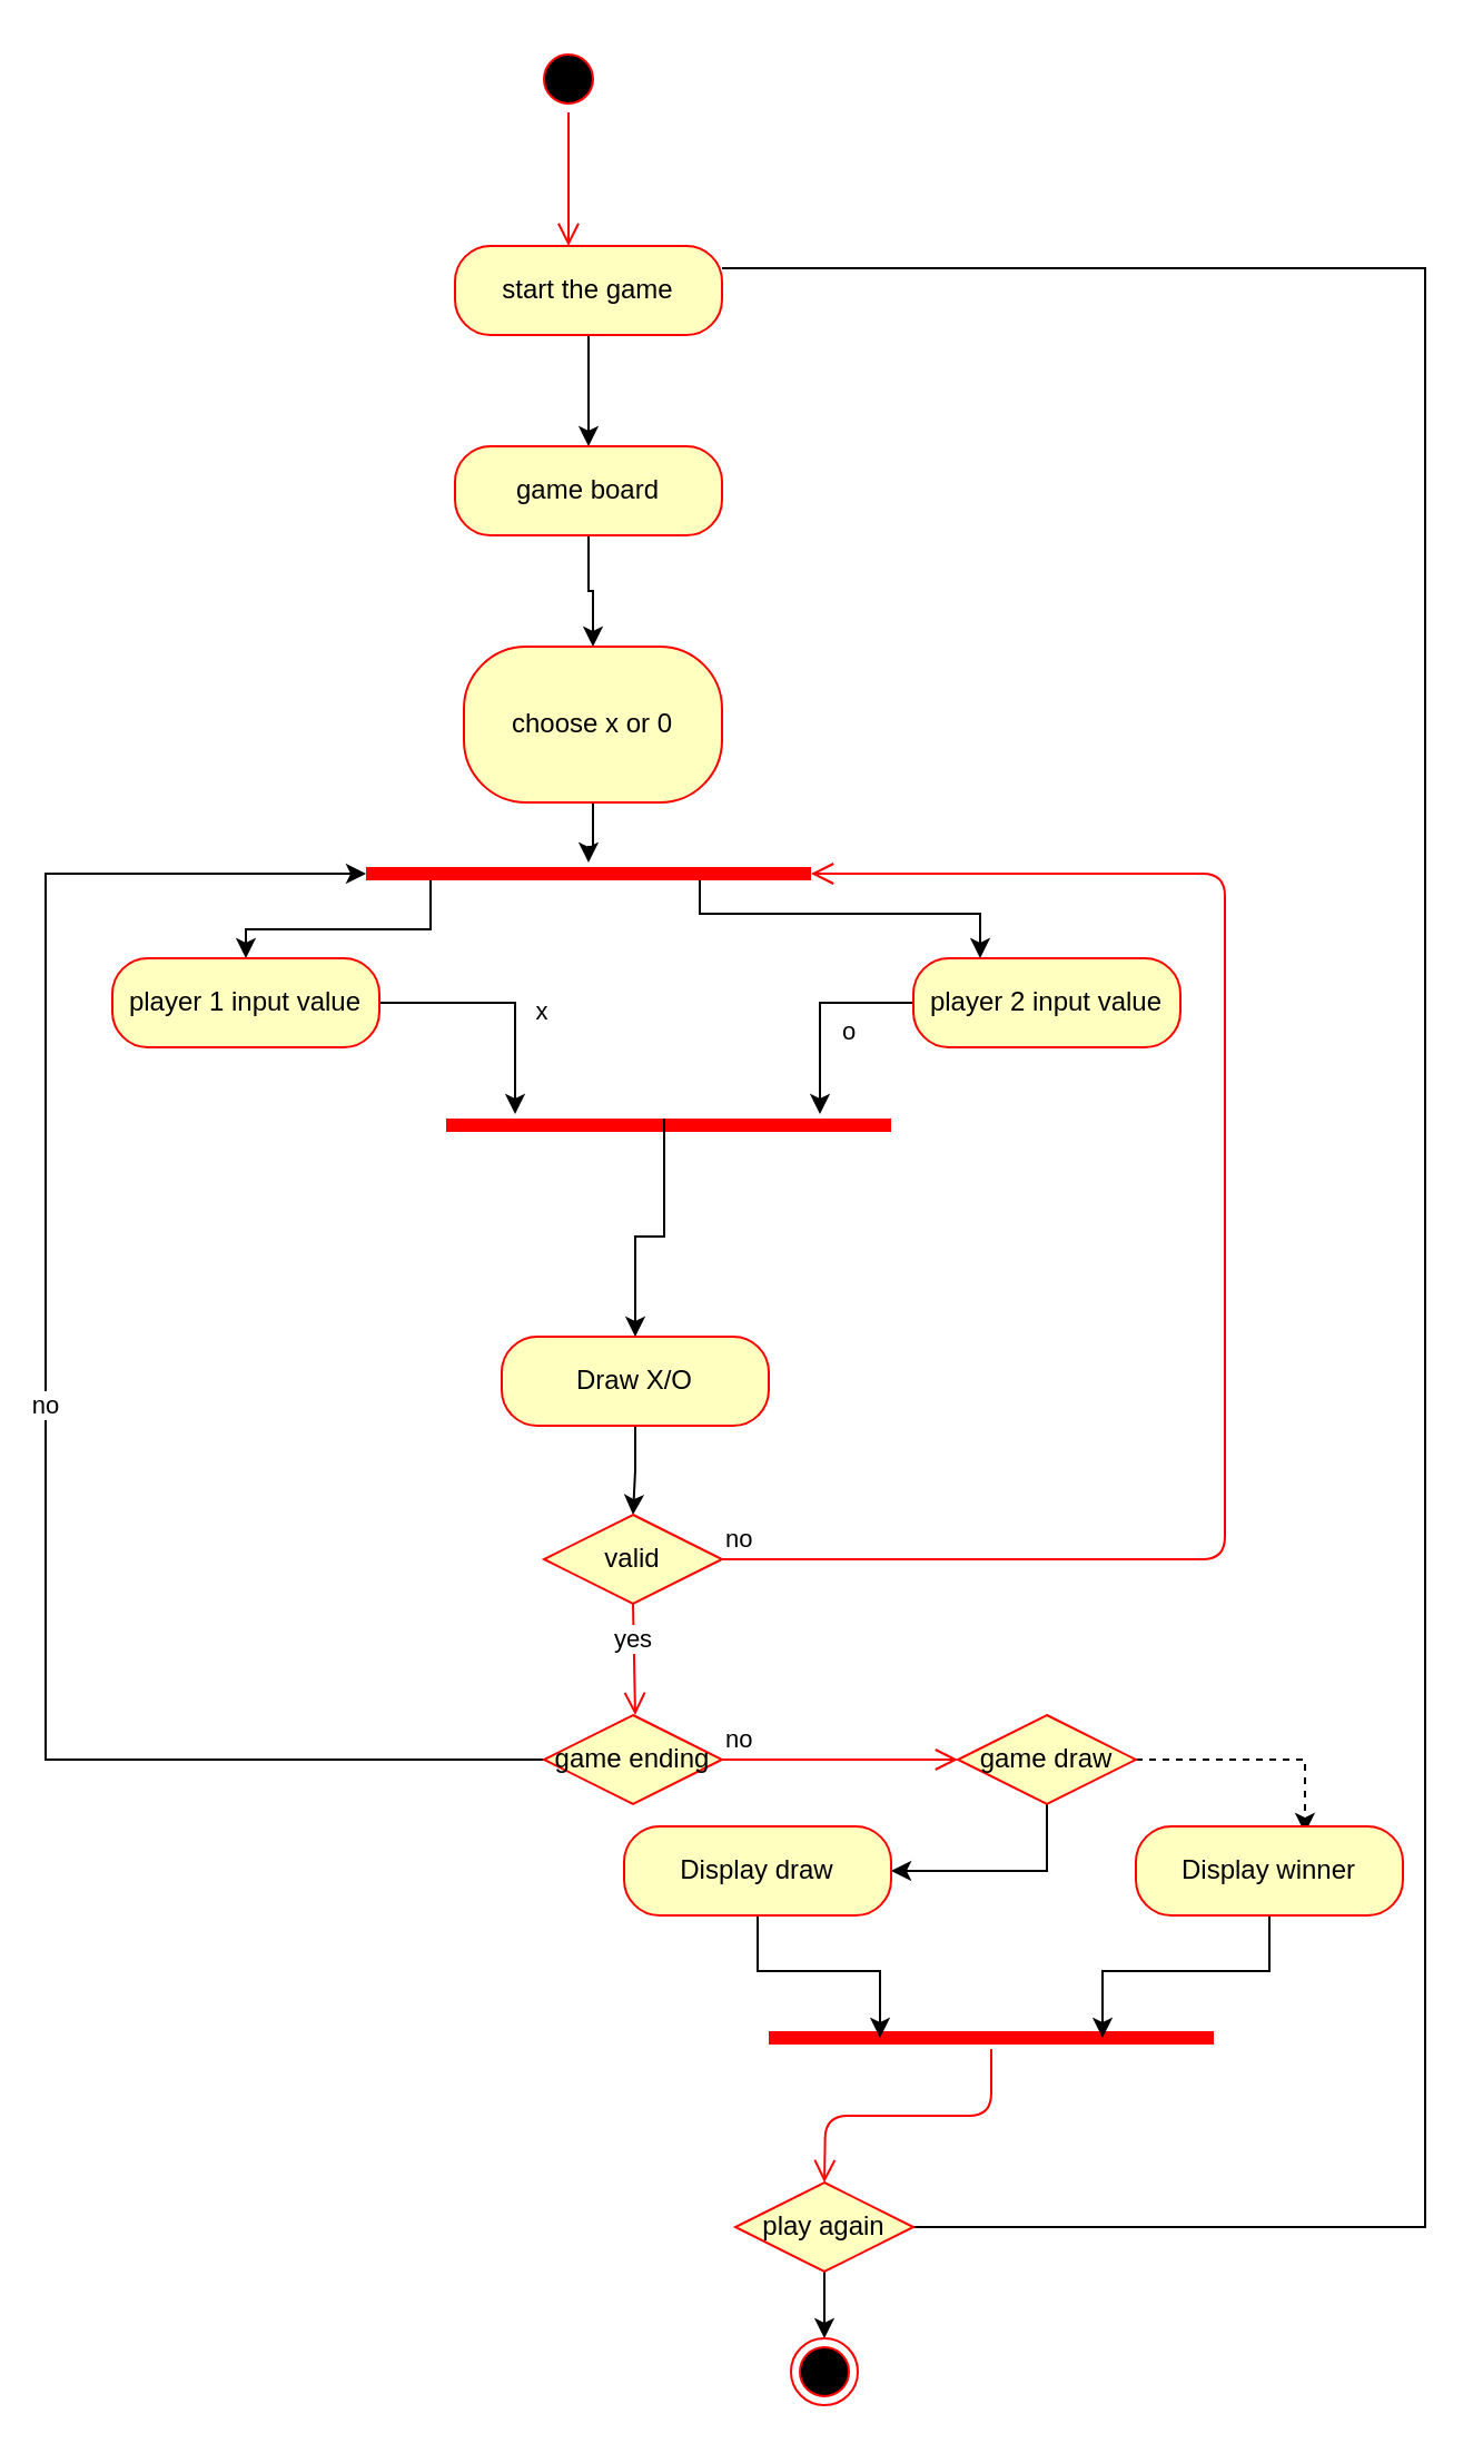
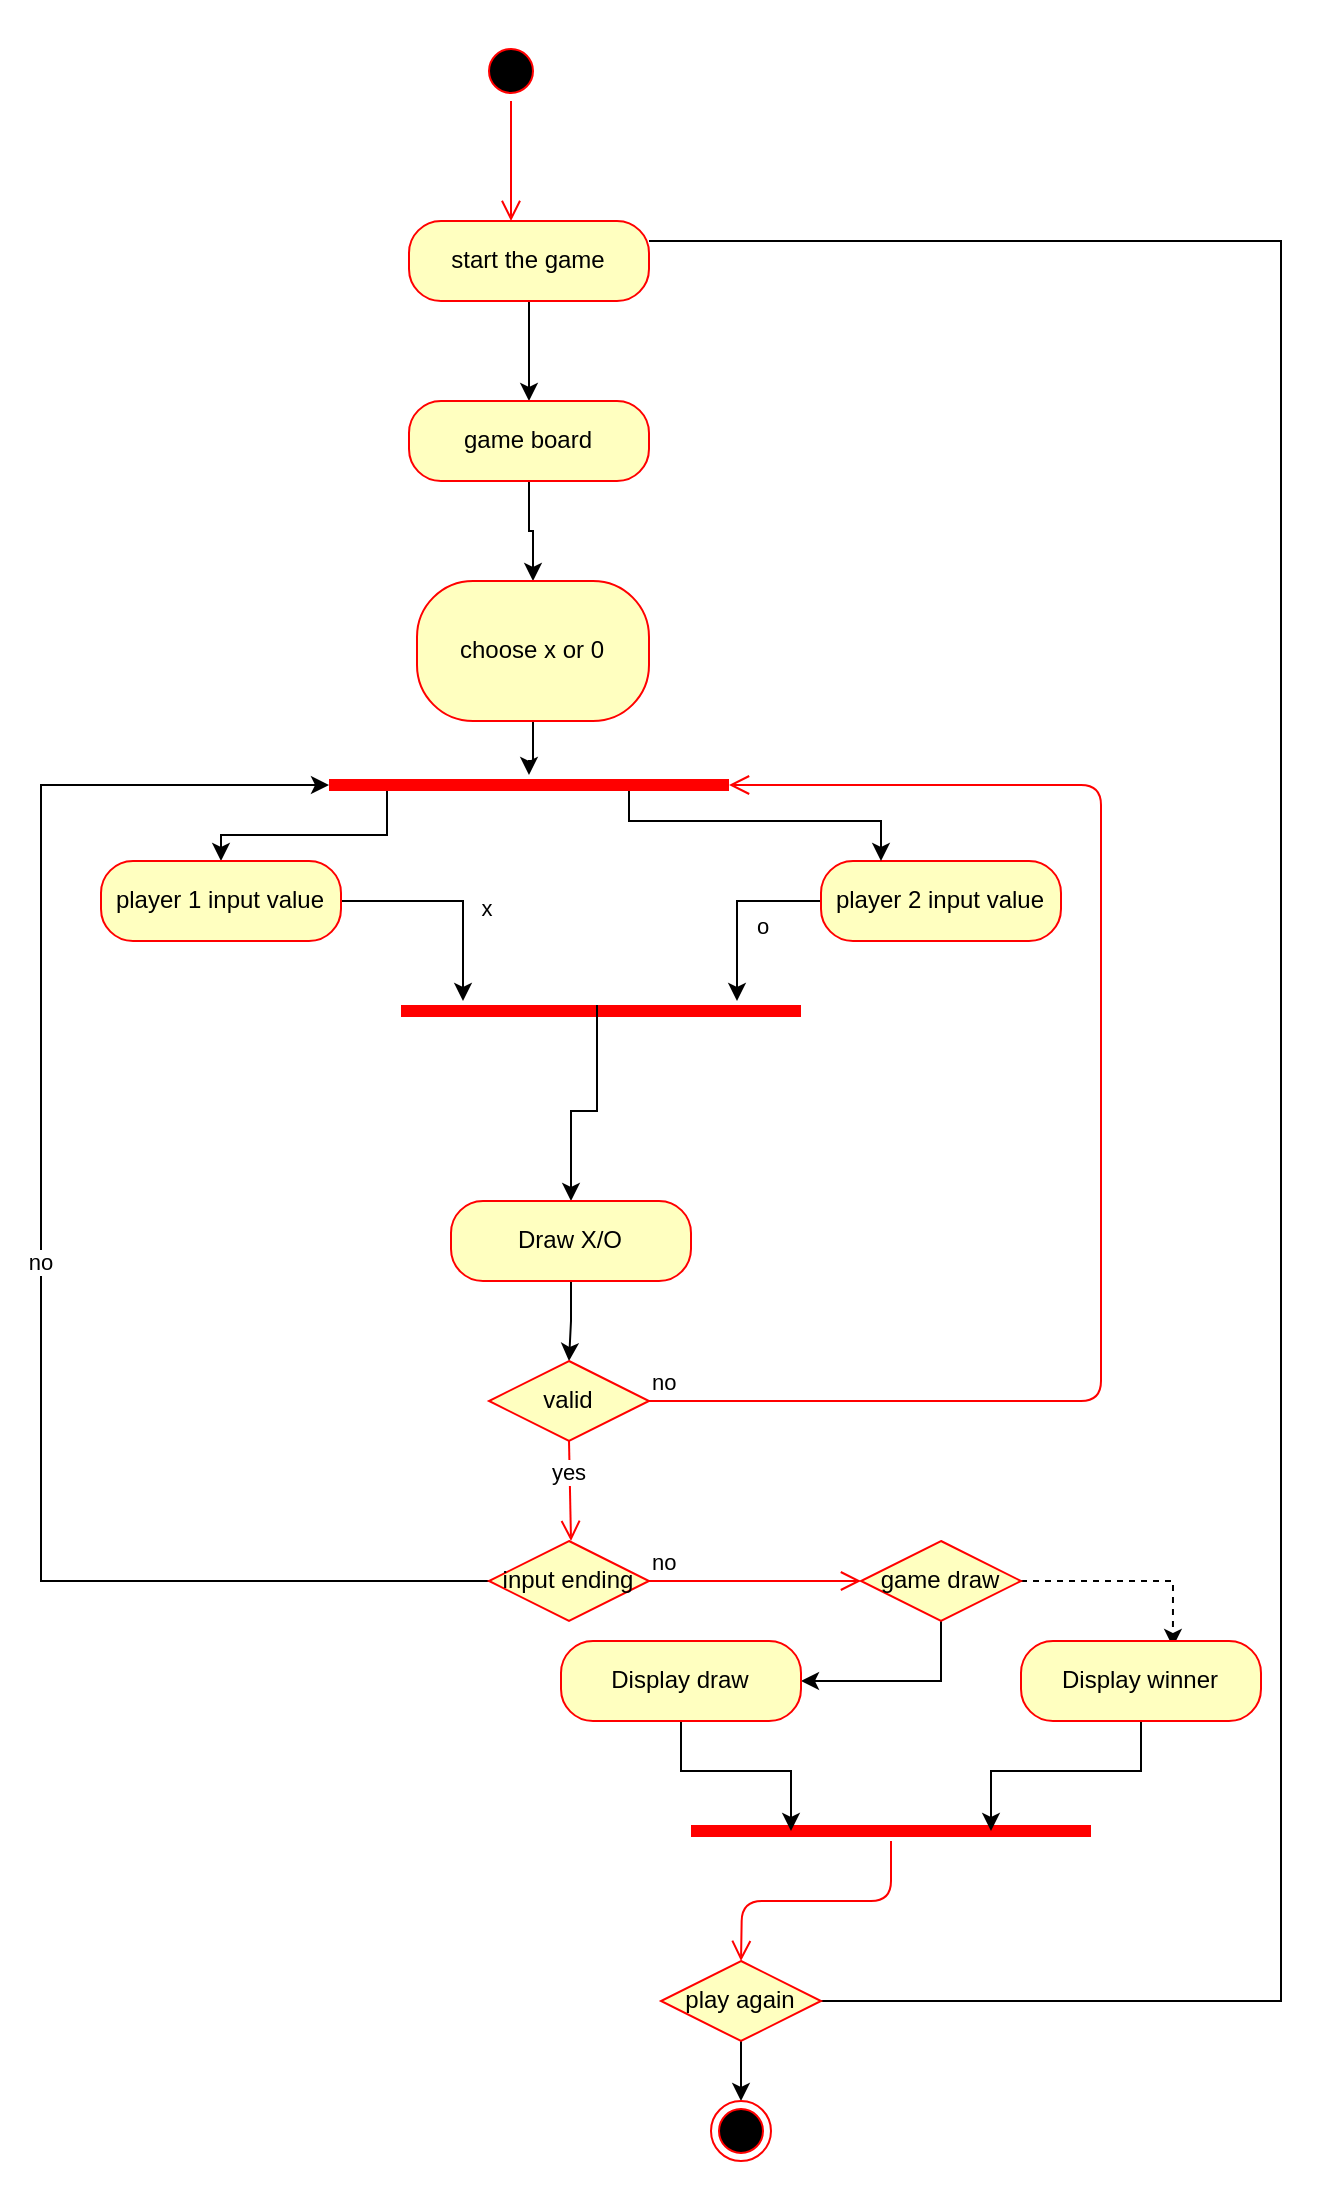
  <mxCell id="0" />
  <mxCell id="1" parent="0" />
  <mxCell id="2" value="" style="ellipse;html=1;shape=startState;fillColor=#000000;strokeColor=#ff0000;" parent="1" vertex="1"><mxGeometry x="240" y="20" width="30" height="30" as="geometry" /></mxCell>
  <mxCell id="3" value="" style="edgeStyle=orthogonalEdgeStyle;html=1;verticalAlign=bottom;endArrow=open;endSize=8;strokeColor=#ff0000;" parent="1" source="2" edge="1"><mxGeometry relative="1" as="geometry"><mxPoint x="255" y="110" as="targetPoint" /></mxGeometry></mxCell>
  <mxCell id="4" value="" style="edgeStyle=orthogonalEdgeStyle;rounded=0;orthogonalLoop=1;jettySize=auto;html=1;" parent="1" source="5" target="7" edge="1"><mxGeometry relative="1" as="geometry" /></mxCell>
  <mxCell id="5" value="start the game" style="rounded=1;whiteSpace=wrap;html=1;arcSize=40;fontColor=#000000;fillColor=#ffffc0;strokeColor=#ff0000;" parent="1" vertex="1"><mxGeometry x="204" y="110" width="120" height="40" as="geometry" /></mxCell>
  <mxCell id="6" value="" style="edgeStyle=orthogonalEdgeStyle;rounded=0;orthogonalLoop=1;jettySize=auto;html=1;" parent="1" source="7" target="9" edge="1"><mxGeometry relative="1" as="geometry" /></mxCell>
  <mxCell id="7" value="game board" style="rounded=1;whiteSpace=wrap;html=1;arcSize=40;fontColor=#000000;fillColor=#ffffc0;strokeColor=#ff0000;" parent="1" vertex="1"><mxGeometry x="204" y="200" width="120" height="40" as="geometry" /></mxCell>
  <mxCell id="8" style="edgeStyle=orthogonalEdgeStyle;rounded=0;orthogonalLoop=1;jettySize=auto;html=1;exitX=0.5;exitY=1;exitDx=0;exitDy=0;" edge="1" parent="1" source="9" target="32"><mxGeometry relative="1" as="geometry" /></mxCell>
  <mxCell id="9" value="choose x or 0" style="rounded=1;whiteSpace=wrap;html=1;arcSize=40;fontColor=#000000;fillColor=#ffffc0;strokeColor=#ff0000;" parent="1" vertex="1"><mxGeometry x="208" y="290" width="116" height="70" as="geometry" /></mxCell>
  <mxCell id="10" value="" style="edgeStyle=orthogonalEdgeStyle;html=1;verticalAlign=bottom;endArrow=open;endSize=8;strokeColor=#ff0000;" parent="1" edge="1"><mxGeometry relative="1" as="geometry"><mxPoint x="264" y="330" as="targetPoint" /><mxPoint x="264" y="330" as="sourcePoint" /><Array as="points"><mxPoint x="264" y="330" /><mxPoint x="264" y="330" /></Array></mxGeometry></mxCell>
  <mxCell id="11" style="edgeStyle=orthogonalEdgeStyle;rounded=0;orthogonalLoop=1;jettySize=auto;html=1;exitX=0.5;exitY=1;exitDx=0;exitDy=0;" parent="1" source="9" target="9" edge="1"><mxGeometry relative="1" as="geometry" /></mxCell>
  <mxCell id="12" value="" style="edgeStyle=orthogonalEdgeStyle;rounded=0;orthogonalLoop=1;jettySize=auto;html=1;entryX=0.155;entryY=0;entryDx=0;entryDy=0;entryPerimeter=0;" parent="1" source="15" edge="1" target="19"><mxGeometry relative="1" as="geometry"><mxPoint x="110" y="510" as="targetPoint" /></mxGeometry></mxCell>
  <mxCell id="13" value="x" style="edgeLabel;html=1;align=center;verticalAlign=middle;resizable=0;points=[];" parent="12" vertex="1" connectable="0"><mxGeometry x="0.15" y="11" relative="1" as="geometry"><mxPoint as="offset" /></mxGeometry></mxCell>
  <mxCell id="14" style="edgeStyle=orthogonalEdgeStyle;rounded=0;orthogonalLoop=1;jettySize=auto;html=1;exitX=0.145;exitY=0.8;exitDx=0;exitDy=0;entryX=0.5;entryY=0;entryDx=0;entryDy=0;exitPerimeter=0;" edge="1" parent="1" source="32" target="15"><mxGeometry relative="1" as="geometry"><Array as="points"><mxPoint x="193" y="417" /><mxPoint x="110" y="417" /></Array></mxGeometry></mxCell>
  <mxCell id="15" value="player 1 input value" style="rounded=1;whiteSpace=wrap;html=1;arcSize=40;fontColor=#000000;fillColor=#ffffc0;strokeColor=#ff0000;" parent="1" vertex="1"><mxGeometry x="50" y="430" width="120" height="40" as="geometry" /></mxCell>
  <mxCell id="16" value="" style="edgeStyle=orthogonalEdgeStyle;rounded=0;orthogonalLoop=1;jettySize=auto;html=1;entryX=0.84;entryY=0;entryDx=0;entryDy=0;entryPerimeter=0;" parent="1" source="18" target="19" edge="1"><mxGeometry relative="1" as="geometry"><mxPoint x="470" y="510" as="targetPoint" /></mxGeometry></mxCell>
  <mxCell id="17" value="o" style="edgeLabel;html=1;align=center;verticalAlign=middle;resizable=0;points=[];" parent="16" vertex="1" connectable="0"><mxGeometry x="-0.35" y="12" relative="1" as="geometry"><mxPoint as="offset" /></mxGeometry></mxCell>
  <mxCell id="18" value="player 2 input value" style="rounded=1;whiteSpace=wrap;html=1;arcSize=40;fontColor=#000000;fillColor=#ffffc0;strokeColor=#ff0000;" parent="1" vertex="1"><mxGeometry x="410" y="430" width="120" height="40" as="geometry" /></mxCell>
  <mxCell id="19" value="" style="shape=line;html=1;strokeWidth=6;strokeColor=#ff0000;" parent="1" vertex="1"><mxGeometry x="200" y="500" width="200" height="10" as="geometry" /></mxCell>
  <mxCell id="20" style="edgeStyle=orthogonalEdgeStyle;rounded=0;orthogonalLoop=1;jettySize=auto;html=1;exitX=0.5;exitY=1;exitDx=0;exitDy=0;entryX=0.5;entryY=0;entryDx=0;entryDy=0;" edge="1" parent="1" source="22"><mxGeometry relative="1" as="geometry"><mxPoint x="284" y="680" as="targetPoint" /></mxGeometry></mxCell>
  <mxCell id="21" style="edgeStyle=orthogonalEdgeStyle;rounded=0;orthogonalLoop=1;jettySize=auto;html=1;exitX=0.49;exitY=0.2;exitDx=0;exitDy=0;entryX=0.5;entryY=0;entryDx=0;entryDy=0;exitPerimeter=0;" edge="1" parent="1" source="19" target="22"><mxGeometry relative="1" as="geometry" /></mxCell>
  <mxCell id="22" value="Draw X/O" style="rounded=1;whiteSpace=wrap;html=1;arcSize=40;fontColor=#000000;fillColor=#ffffc0;strokeColor=#ff0000;" parent="1" vertex="1"><mxGeometry x="225" y="600" width="120" height="40" as="geometry" /></mxCell>
  <mxCell id="23" value="yes" style="edgeStyle=orthogonalEdgeStyle;html=1;verticalAlign=bottom;endArrow=open;endSize=8;strokeColor=#ff0000;exitX=0.5;exitY=1;exitDx=0;exitDy=0;" parent="1" edge="1"><mxGeometry relative="1" as="geometry"><mxPoint x="285" y="770" as="targetPoint" /><mxPoint x="284" y="720" as="sourcePoint" /><Array as="points"><mxPoint x="284" y="770" /></Array></mxGeometry></mxCell>
  <mxCell id="24" value="no" style="edgeStyle=orthogonalEdgeStyle;rounded=0;orthogonalLoop=1;jettySize=auto;html=1;exitX=0;exitY=0.5;exitDx=0;exitDy=0;entryX=0;entryY=0.5;entryDx=0;entryDy=0;entryPerimeter=0;" edge="1" parent="1" source="25" target="32"><mxGeometry relative="1" as="geometry"><Array as="points"><mxPoint x="20" y="790" /><mxPoint x="20" y="392" /></Array></mxGeometry></mxCell>
- <mxCell id="25" value="game ending" style="rhombus;whiteSpace=wrap;html=1;fillColor=#ffffc0;strokeColor=#ff0000;" parent="1" vertex="1"><mxGeometry x="244" y="770" width="80" height="40" as="geometry" /></mxCell>
+ <mxCell id="25" value="input ending" style="rhombus;whiteSpace=wrap;html=1;fillColor=#ffffc0;strokeColor=#ff0000;" parent="1" vertex="1"><mxGeometry x="244" y="770" width="80" height="40" as="geometry" /></mxCell>
  <mxCell id="26" value="no" style="edgeStyle=orthogonalEdgeStyle;html=1;align=left;verticalAlign=bottom;endArrow=open;endSize=8;strokeColor=#ff0000;" parent="1" source="25" edge="1"><mxGeometry x="-1" relative="1" as="geometry"><mxPoint x="430" y="790" as="targetPoint" /></mxGeometry></mxCell>
  <mxCell id="27" value="" style="shape=line;html=1;strokeWidth=6;strokeColor=#ff0000;" parent="1" vertex="1"><mxGeometry x="345" y="910" width="200" height="10" as="geometry" /></mxCell>
  <mxCell id="28" value="" style="edgeStyle=orthogonalEdgeStyle;html=1;verticalAlign=bottom;endArrow=open;endSize=8;strokeColor=#ff0000;" parent="1" source="27" edge="1"><mxGeometry relative="1" as="geometry"><mxPoint x="370" y="980" as="targetPoint" /></mxGeometry></mxCell>
  <mxCell id="29" value="" style="edgeStyle=orthogonalEdgeStyle;rounded=0;orthogonalLoop=1;jettySize=auto;html=1;entryX=0.5;entryY=0;entryDx=0;entryDy=0;" parent="1" target="30" edge="1"><mxGeometry relative="1" as="geometry"><mxPoint x="370" y="1100" as="targetPoint" /><mxPoint x="370" y="1020" as="sourcePoint" /></mxGeometry></mxCell>
  <mxCell id="30" value="" style="ellipse;html=1;shape=endState;fillColor=#000000;strokeColor=#ff0000;" parent="1" vertex="1"><mxGeometry x="355" y="1050" width="30" height="30" as="geometry" /></mxCell>
  <mxCell id="31" style="edgeStyle=orthogonalEdgeStyle;rounded=0;orthogonalLoop=1;jettySize=auto;html=1;exitX=0.75;exitY=0.5;exitDx=0;exitDy=0;exitPerimeter=0;entryX=0.25;entryY=0;entryDx=0;entryDy=0;" edge="1" parent="1" source="32" target="18"><mxGeometry relative="1" as="geometry"><Array as="points"><mxPoint x="314" y="410" /><mxPoint x="440" y="410" /></Array></mxGeometry></mxCell>
  <mxCell id="32" value="" style="shape=line;html=1;strokeWidth=6;strokeColor=#ff0000;" vertex="1" parent="1"><mxGeometry x="164" y="387" width="200" height="10" as="geometry" /></mxCell>
  <mxCell id="33" value="valid" style="rhombus;whiteSpace=wrap;html=1;fillColor=#ffffc0;strokeColor=#ff0000;" vertex="1" parent="1"><mxGeometry x="244" y="680" width="80" height="40" as="geometry" /></mxCell>
  <mxCell id="34" value="no" style="edgeStyle=orthogonalEdgeStyle;html=1;align=left;verticalAlign=bottom;endArrow=open;endSize=8;strokeColor=#ff0000;entryX=1;entryY=0.5;entryDx=0;entryDy=0;entryPerimeter=0;" edge="1" source="33" parent="1" target="32"><mxGeometry x="-1" relative="1" as="geometry"><mxPoint x="424" y="700" as="targetPoint" /><Array as="points"><mxPoint x="550" y="700" /><mxPoint x="550" y="392" /></Array></mxGeometry></mxCell>
  <mxCell id="35" style="edgeStyle=orthogonalEdgeStyle;rounded=0;orthogonalLoop=1;jettySize=auto;html=1;exitX=1;exitY=0.5;exitDx=0;exitDy=0;entryX=1;entryY=0.25;entryDx=0;entryDy=0;endArrow=none;" edge="1" parent="1" source="36" target="5"><mxGeometry relative="1" as="geometry"><Array as="points"><mxPoint x="640" y="1000" /><mxPoint x="640" y="120" /></Array></mxGeometry></mxCell>
  <mxCell id="36" value="play again" style="rhombus;whiteSpace=wrap;html=1;fillColor=#ffffc0;strokeColor=#ff0000;" vertex="1" parent="1"><mxGeometry x="330" y="980" width="80" height="40" as="geometry" /></mxCell>
  <mxCell id="37" style="edgeStyle=orthogonalEdgeStyle;rounded=0;orthogonalLoop=1;jettySize=auto;html=1;exitX=1;exitY=0.5;exitDx=0;exitDy=0;entryX=0.633;entryY=0.075;entryDx=0;entryDy=0;entryPerimeter=0;dashed=1;" edge="1" parent="1" source="39" target="43"><mxGeometry relative="1" as="geometry" /></mxCell>
  <mxCell id="38" style="edgeStyle=orthogonalEdgeStyle;rounded=0;orthogonalLoop=1;jettySize=auto;html=1;exitX=0.5;exitY=1;exitDx=0;exitDy=0;entryX=1;entryY=0.5;entryDx=0;entryDy=0;" edge="1" parent="1" source="39" target="41"><mxGeometry relative="1" as="geometry" /></mxCell>
  <mxCell id="39" value="game draw" style="rhombus;whiteSpace=wrap;html=1;fillColor=#ffffc0;strokeColor=#ff0000;" vertex="1" parent="1"><mxGeometry x="430" y="770" width="80" height="40" as="geometry" /></mxCell>
  <mxCell id="40" style="edgeStyle=orthogonalEdgeStyle;rounded=0;orthogonalLoop=1;jettySize=auto;html=1;exitX=0.5;exitY=1;exitDx=0;exitDy=0;entryX=0.25;entryY=0.5;entryDx=0;entryDy=0;entryPerimeter=0;" edge="1" parent="1" source="41" target="27"><mxGeometry relative="1" as="geometry" /></mxCell>
  <mxCell id="41" value="Display draw" style="rounded=1;whiteSpace=wrap;html=1;arcSize=40;fontColor=#000000;fillColor=#ffffc0;strokeColor=#ff0000;" vertex="1" parent="1"><mxGeometry x="280" y="820" width="120" height="40" as="geometry" /></mxCell>
  <mxCell id="42" style="edgeStyle=orthogonalEdgeStyle;rounded=0;orthogonalLoop=1;jettySize=auto;html=1;exitX=0.5;exitY=1;exitDx=0;exitDy=0;entryX=0.75;entryY=0.5;entryDx=0;entryDy=0;entryPerimeter=0;" edge="1" parent="1" source="43" target="27"><mxGeometry relative="1" as="geometry" /></mxCell>
  <mxCell id="43" value="Display winner" style="rounded=1;whiteSpace=wrap;html=1;arcSize=40;fontColor=#000000;fillColor=#ffffc0;strokeColor=#ff0000;" vertex="1" parent="1"><mxGeometry x="510" y="820" width="120" height="40" as="geometry" /></mxCell>
